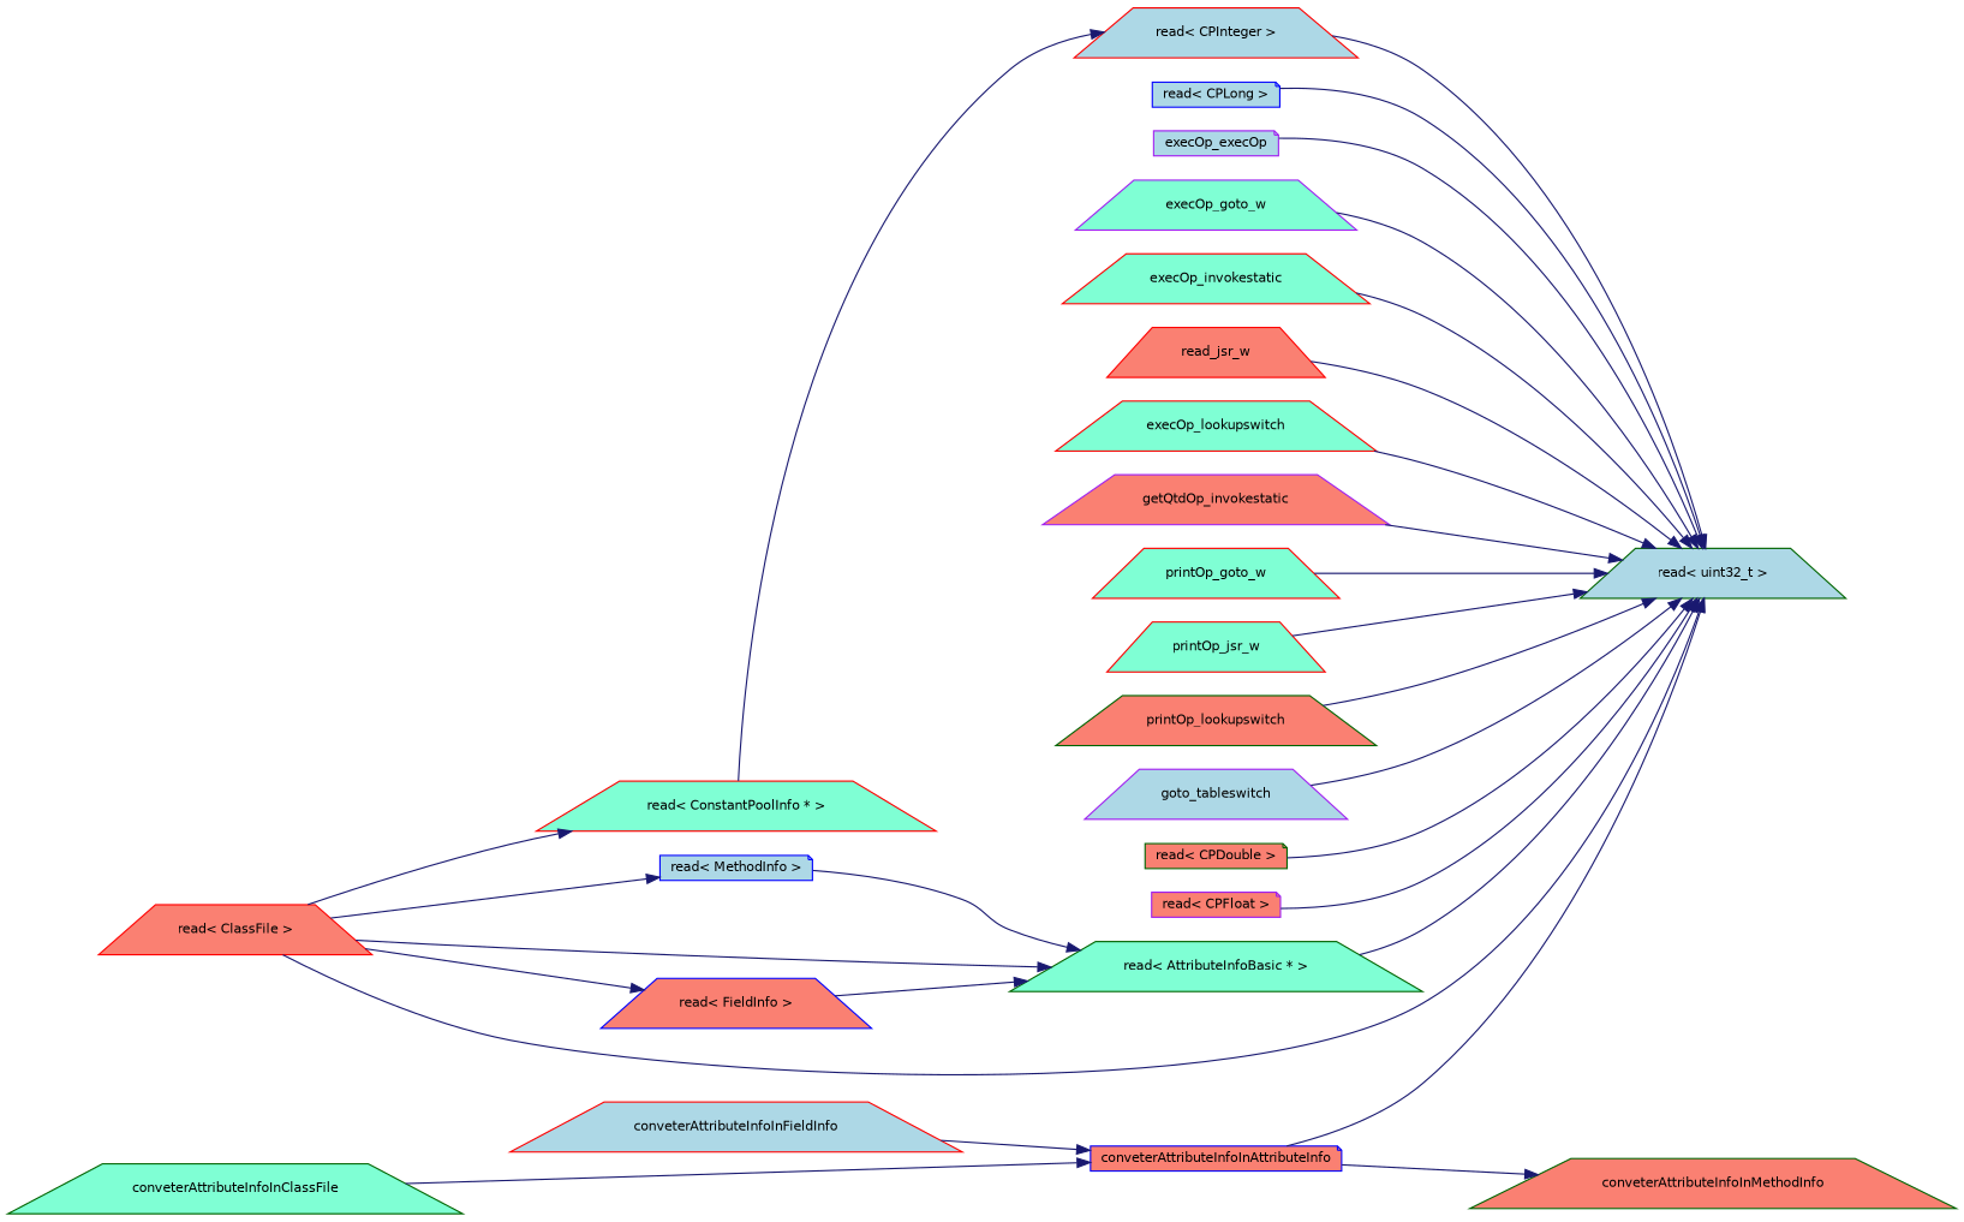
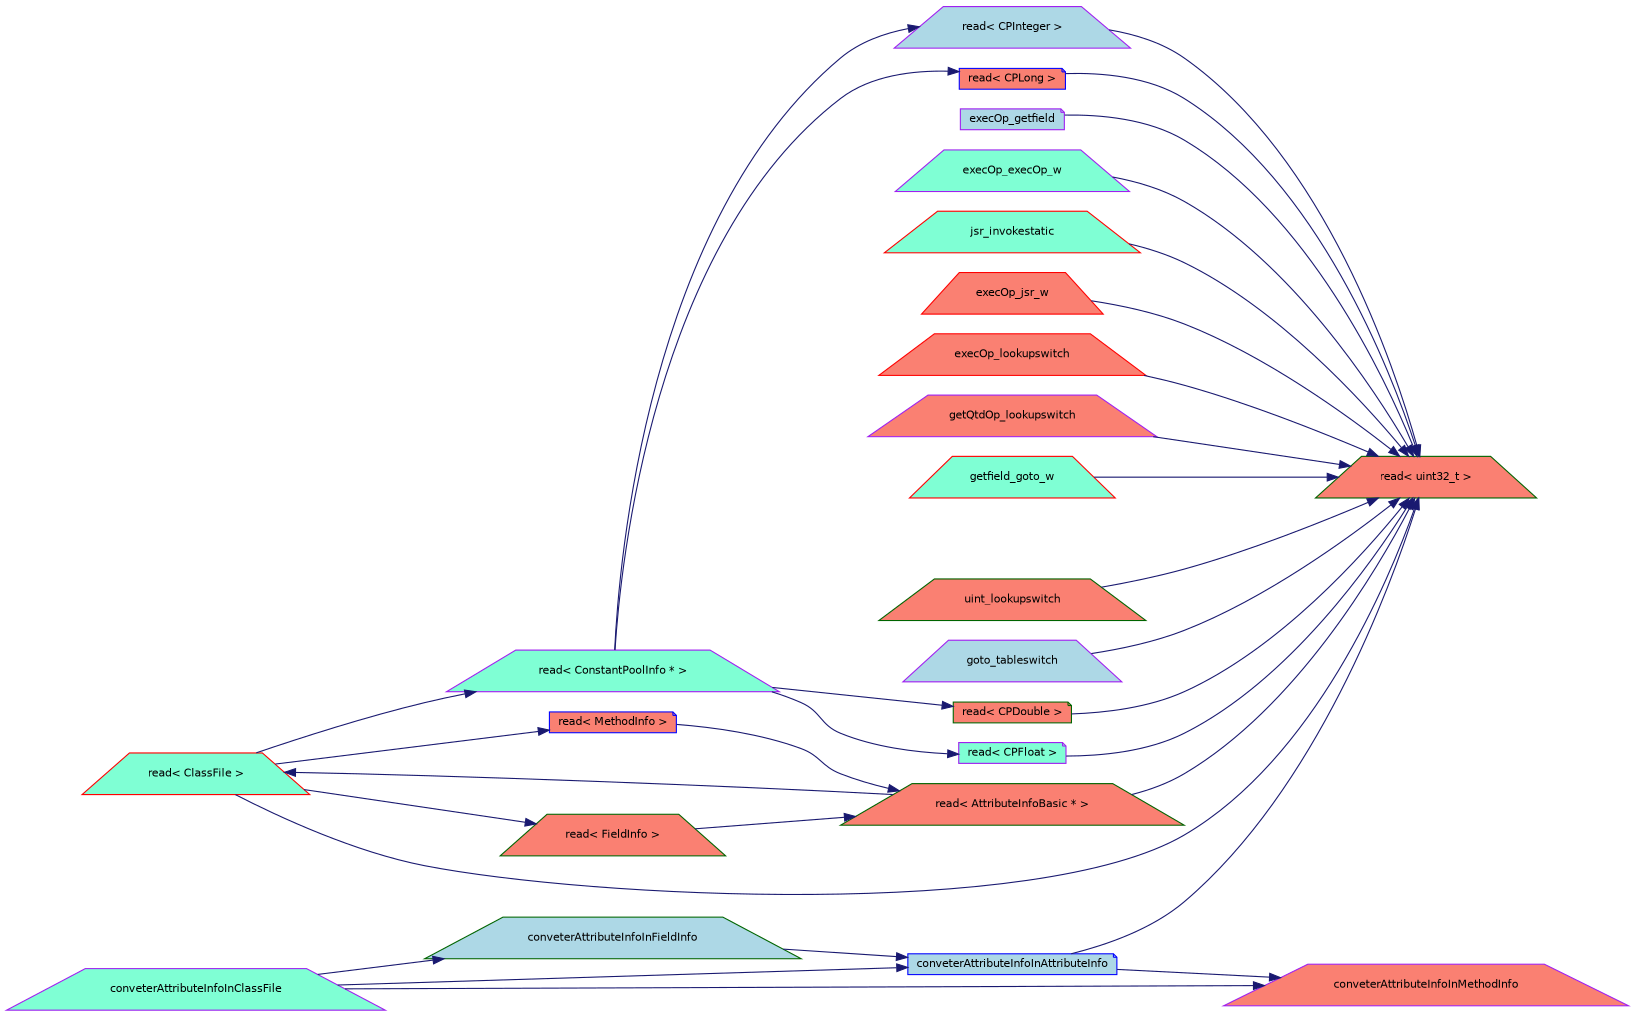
  digraph {
    rankdir=RL
    node [color=red fillcolor=aquamarine fontname=Helvetica fontsize=10 shape=trapezium style=filled]
    edge [color=midnightblue dir=back fontname=Helvetica fontsize=10 labelfontname=Helvetica labelfontsize=10 style=solid]
-   n1 [color=darkgreen fillcolor=lightblue fontcolor=black height=0.2 label="read\< uint32_t \>" width=0.4]
-   n2 [color=blue fillcolor=salmon height=0.2 label=conveterAttributeInfoInAttributeInfo shape=note width=0.4]
-   n3 [color=purple fillcolor=lightblue height=0.2 label=execOp_execOp shape=note width=0.4]
-   n4 [color=purple height=0.2 label=execOp_goto_w width=0.4]
-   n5 [height=0.2 label=execOp_invokestatic width=0.4]
-   n6 [fillcolor=salmon height=0.2 label=read_jsr_w width=0.4]
-   n7 [height=0.2 label=execOp_lookupswitch width=0.4]
-   n8 [color=purple fillcolor=salmon height=0.2 label=getQtdOp_invokestatic width=0.4]
-   n9 [height=0.2 label=printOp_goto_w width=0.4]
-   n10 [height=0.2 label=printOp_jsr_w width=0.4]
-   n11 [color=darkgreen fillcolor=salmon height=0.2 label=printOp_lookupswitch width=0.4]
+   n1 [color=darkgreen fillcolor=salmon fontcolor=black height=0.2 label="read\< uint32_t \>" width=0.4]
+   n2 [color=blue fillcolor=lightblue height=0.2 label=conveterAttributeInfoInAttributeInfo shape=note width=0.4]
+   n3 [color=purple fillcolor=lightblue height=0.2 label=execOp_getfield shape=note width=0.4]
+   n4 [color=purple height=0.2 label=execOp_execOp_w width=0.4]
+   n5 [height=0.2 label=jsr_invokestatic width=0.4]
+   n6 [fillcolor=salmon height=0.2 label=execOp_jsr_w width=0.4]
+   n7 [fillcolor=salmon height=0.2 label=execOp_lookupswitch width=0.4]
+   n8 [color=purple fillcolor=salmon height=0.2 label=getQtdOp_lookupswitch width=0.4]
+   n9 [height=0.2 label=getfield_goto_w width=0.4]
+   n11 [color=darkgreen fillcolor=salmon height=0.2 label=uint_lookupswitch width=0.4]
    n12 [color=purple fillcolor=lightblue height=0.2 label=goto_tableswitch width=0.4]
-   n13 [color=darkgreen height=0.2 label="read\< AttributeInfoBasic * \>" width=0.4]
-   n14 [fillcolor=salmon height=0.2 label="read\< ClassFile \>" width=0.4]
+   n13 [color=darkgreen fillcolor=salmon height=0.2 label="read\< AttributeInfoBasic * \>" width=0.4]
+   n14 [height=0.2 label="read\< ClassFile \>" width=0.4]
    n15 [color=darkgreen fillcolor=salmon height=0.2 label="read\< CPDouble \>" shape=note width=0.4]
-   n16 [color=purple fillcolor=salmon height=0.2 label="read\< CPFloat \>" shape=note width=0.4]
-   n17 [fillcolor=lightblue height=0.2 label="read\< CPInteger \>" width=0.4]
-   n18 [color=blue fillcolor=lightblue height=0.2 label="read\< CPLong \>" shape=note width=0.4]
-   n19 [color=darkgreen height=0.2 label=conveterAttributeInfoInClassFile width=0.4]
-   n20 [fillcolor=lightblue height=0.2 label=conveterAttributeInfoInFieldInfo width=0.4]
-   n21 [color=blue fillcolor=salmon height=0.2 label="read\< FieldInfo \>" width=0.4]
-   n22 [color=blue fillcolor=lightblue height=0.2 label="read\< MethodInfo \>" shape=note width=0.4]
-   n23 [height=0.2 label="read\< ConstantPoolInfo * \>" width=0.4]
-   n24 [color=darkgreen fillcolor=salmon height=0.2 label=conveterAttributeInfoInMethodInfo width=0.4]
+   n16 [color=purple height=0.2 label="read\< CPFloat \>" shape=note width=0.4]
+   n17 [color=purple fillcolor=lightblue height=0.2 label="read\< CPInteger \>" width=0.4]
+   n18 [color=blue fillcolor=salmon height=0.2 label="read\< CPLong \>" shape=note width=0.4]
+   n19 [color=purple height=0.2 label=conveterAttributeInfoInClassFile width=0.4]
+   n20 [color=darkgreen fillcolor=lightblue height=0.2 label=conveterAttributeInfoInFieldInfo width=0.4]
+   n21 [color=darkgreen fillcolor=salmon height=0.2 label="read\< FieldInfo \>" width=0.4]
+   n22 [color=blue fillcolor=salmon height=0.2 label="read\< MethodInfo \>" shape=note width=0.4]
+   n23 [color=purple height=0.2 label="read\< ConstantPoolInfo * \>" width=0.4]
+   n24 [color=purple fillcolor=salmon height=0.2 label=conveterAttributeInfoInMethodInfo width=0.4]
    n1 -> n2
    n1 -> n3
    n1 -> n4
    n1 -> n5
    n1 -> n6
    n1 -> n7
    n1 -> n8
    n1 -> n9
-   n1 -> n10
    n1 -> n11
    n1 -> n12
    n1 -> n13
    n1 -> n14
    n1 -> n15
    n1 -> n16
    n1 -> n17
    n1 -> n18
    n2 -> n19
    n2 -> n20
-   n13 -> n14
+   n14 -> n13
    n13 -> n21
    n13 -> n22
+   n15 -> n23
+   n16 -> n23
    n17 -> n23
+   n18 -> n23
+   n20 -> n19
    n21 -> n14
    n22 -> n14
    n23 -> n14
    n24 -> n2
+   n24 -> n19
  }
